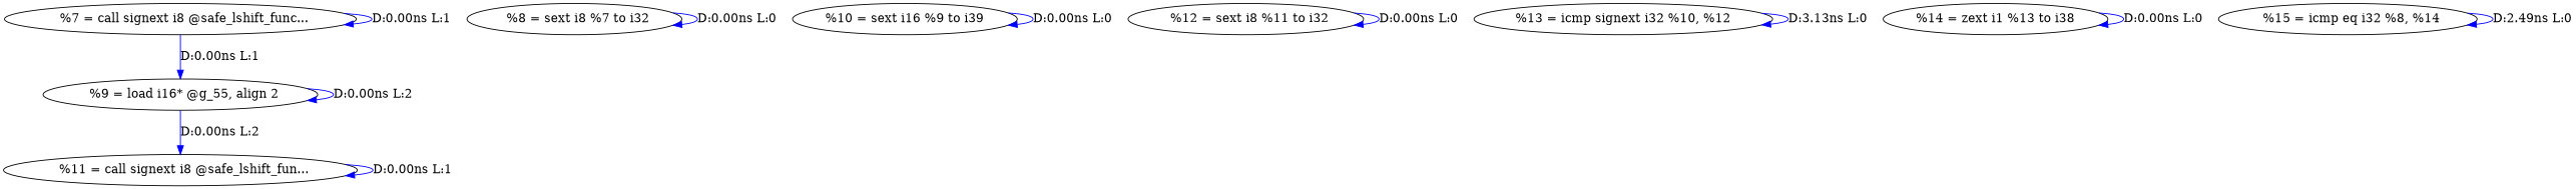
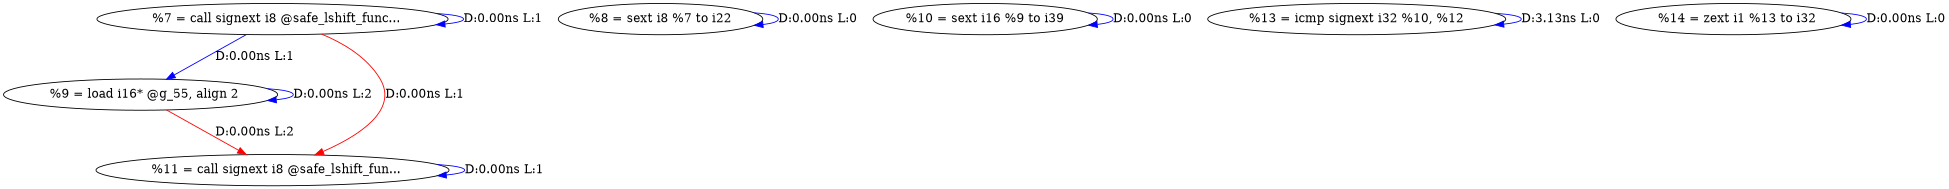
  digraph {
    edge [color=blue]
    n1 [label="  %7 = call signext i8 @safe_lshift_func..."]
    n2 [label="  %9 = load i16* @g_55, align 2"]
    n3 [label="  %11 = call signext i8 @safe_lshift_fun..."]
-   n4 [label="  %8 = sext i8 %7 to i32"]
+   n4 [label="%8 = sext i8 %7 to i22"]
    n5 [label="%10 = sext i16 %9 to i39"]
-   n6 [label="  %12 = sext i8 %11 to i32"]
    n7 [label="%13 = icmp signext i32 %10, %12"]
-   n8 [label="%14 = zext i1 %13 to i38"]
-   n9 [label="  %15 = icmp eq i32 %8, %14"]
+   n8 [label="  %14 = zext i1 %13 to i32"]
    n1 -> n1 [label="D:0.00ns L:1"]
    n1 -> n2 [label="D:0.00ns L:1"]
+   n1 -> n3 [color=red label="D:0.00ns L:1"]
    n2 -> n2 [label="D:0.00ns L:2"]
-   n2 -> n3 [label="D:0.00ns L:2"]
+   n2 -> n3 [color=red label="D:0.00ns L:2"]
    n3 -> n3 [label="D:0.00ns L:1"]
    n4 -> n4 [label="D:0.00ns L:0"]
    n5 -> n5 [label="D:0.00ns L:0"]
-   n6 -> n6 [label="D:0.00ns L:0"]
    n7 -> n7 [label="D:3.13ns L:0"]
    n8 -> n8 [label="D:0.00ns L:0"]
-   n9 -> n9 [label="D:2.49ns L:0"]
  }
